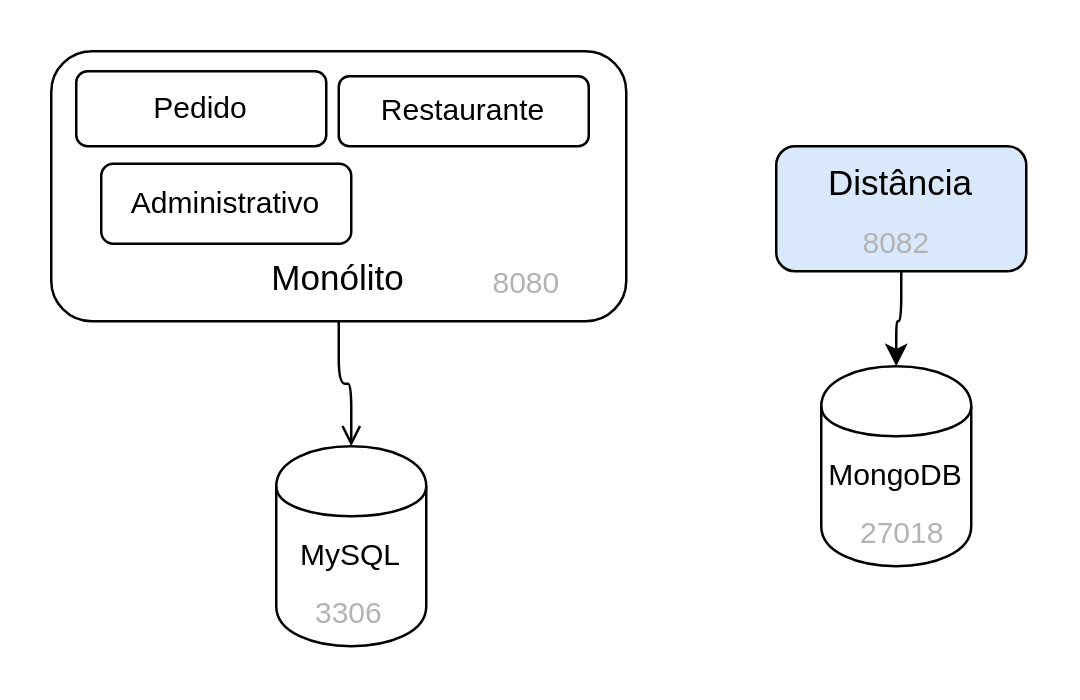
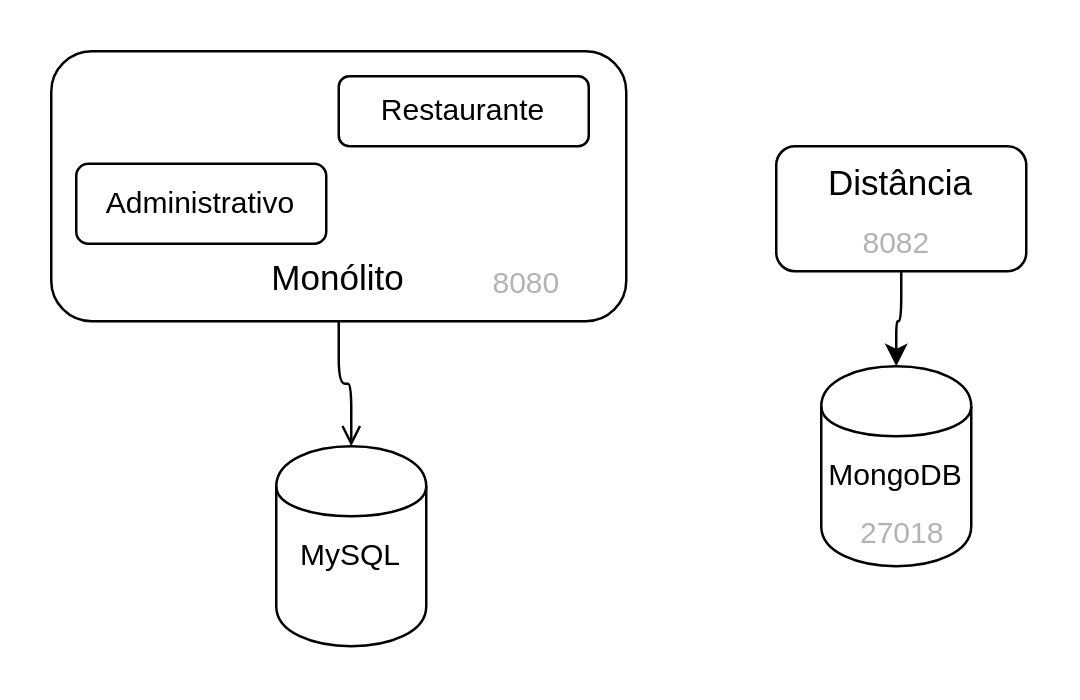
  <mxCell id="0" />
  <mxCell id="1" parent="0" />
  <mxCell id="2" style="edgeStyle=orthogonalEdgeStyle;rounded=1;orthogonalLoop=1;jettySize=auto;html=1;exitX=0.5;exitY=1;exitDx=0;exitDy=0;entryX=0.5;entryY=0;entryDx=0;entryDy=0;endArrow=open;" parent="1" source="3" target="9" edge="1"><mxGeometry relative="1" as="geometry" /></mxCell>
  <mxCell id="3" value="&lt;font style=&quot;font-size: 14px&quot;&gt;Monólito&lt;/font&gt;" style="rounded=1;whiteSpace=wrap;html=1;verticalAlign=bottom;spacingBottom=6;" parent="1" vertex="1"><mxGeometry x="20" y="20" width="230" height="108" as="geometry" /></mxCell>
- <mxCell id="4" value="Administrativo" style="rounded=1;whiteSpace=wrap;html=1;" parent="1" vertex="1"><mxGeometry x="40" y="65" width="100" height="32" as="geometry" /></mxCell>
- <mxCell id="5" value="Pedido" style="rounded=1;whiteSpace=wrap;html=1;" parent="1" vertex="1"><mxGeometry x="30" y="28" width="100" height="30" as="geometry" /></mxCell>
+ <mxCell id="4" value="Administrativo" style="rounded=1;whiteSpace=wrap;html=1;" parent="1" vertex="1"><mxGeometry x="30" y="65" width="100" height="32" as="geometry" /></mxCell>
  <mxCell id="6" value="Restaurante" style="rounded=1;whiteSpace=wrap;html=1;" parent="1" vertex="1"><mxGeometry x="135" y="30" width="100" height="28" as="geometry" /></mxCell>
  <mxCell id="7" value="8080" style="text;html=1;resizable=0;points=[];autosize=1;align=left;verticalAlign=top;spacingTop=-4;fontColor=#B3B3B3;" parent="1" vertex="1"><mxGeometry x="195" y="103" width="40" height="20" as="geometry" /></mxCell>
  <mxCell id="8" value="" style="group" parent="1" vertex="1" connectable="0"><mxGeometry x="110" y="178" width="60" height="80" as="geometry" /></mxCell>
  <mxCell id="9" value="MySQL" style="shape=cylinder;whiteSpace=wrap;html=1;boundedLbl=1;backgroundOutline=1;strokeColor=#000000;fontColor=#000000;verticalAlign=top;spacingTop=6;" parent="8" vertex="1"><mxGeometry width="60" height="80" as="geometry" /></mxCell>
- <mxCell id="10" value="3306" style="text;html=1;resizable=0;points=[];autosize=1;align=left;verticalAlign=top;spacingTop=-4;fontColor=#B3B3B3;" parent="8" vertex="1"><mxGeometry x="14" y="57" width="40" height="20" as="geometry" /></mxCell>
  <mxCell id="11" value="" style="group;fontSize=14;" parent="1" vertex="1" connectable="0"><mxGeometry x="310" y="58" width="100" height="50" as="geometry" /></mxCell>
  <mxCell id="12" value="" style="group" parent="11" vertex="1" connectable="0"><mxGeometry width="100" height="50" as="geometry" /></mxCell>
- <mxCell id="13" value="&lt;font style=&quot;font-size: 14px&quot;&gt;Distância&lt;/font&gt;" style="rounded=1;whiteSpace=wrap;html=1;verticalAlign=top;fillColor=#dae8fc;" parent="12" vertex="1"><mxGeometry width="100" height="50" as="geometry" /></mxCell>
+ <mxCell id="13" value="&lt;font style=&quot;font-size: 14px&quot;&gt;Distância&lt;/font&gt;" style="rounded=1;whiteSpace=wrap;html=1;verticalAlign=top;" parent="12" vertex="1"><mxGeometry width="100" height="50" as="geometry" /></mxCell>
  <mxCell id="14" value="8082" style="text;html=1;resizable=0;points=[];autosize=1;align=left;verticalAlign=top;spacingTop=-4;fontColor=#B3B3B3;" parent="12" vertex="1"><mxGeometry x="33" y="29" width="40" height="20" as="geometry" /></mxCell>
  <mxCell id="15" value="" style="group" parent="1" vertex="1" connectable="0"><mxGeometry x="328" y="146" width="64" height="80" as="geometry" /></mxCell>
  <mxCell id="16" value="MongoDB" style="shape=cylinder;whiteSpace=wrap;html=1;boundedLbl=1;backgroundOutline=1;strokeColor=#000000;fontColor=#000000;verticalAlign=top;spacingTop=6;" parent="15" vertex="1"><mxGeometry width="60" height="80" as="geometry" /></mxCell>
  <mxCell id="17" value="27018" style="text;html=1;resizable=0;points=[];autosize=1;align=left;verticalAlign=top;spacingTop=-4;fontColor=#B3B3B3;" parent="15" vertex="1"><mxGeometry x="14" y="57" width="50" height="20" as="geometry" /></mxCell>
  <mxCell id="18" style="edgeStyle=orthogonalEdgeStyle;rounded=1;orthogonalLoop=1;jettySize=auto;html=1;exitX=0.5;exitY=1;exitDx=0;exitDy=0;fontSize=11;" edge="1" parent="1" source="13" target="16"><mxGeometry relative="1" as="geometry" /></mxCell>
